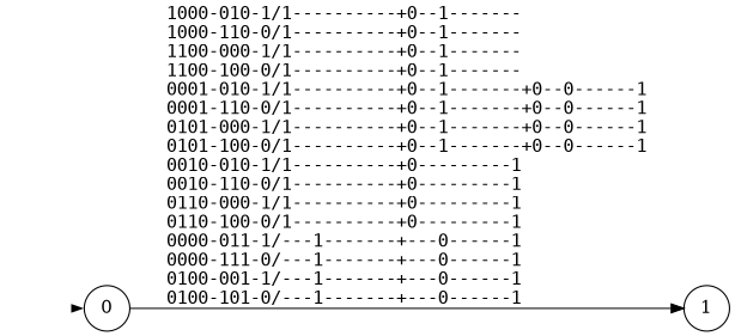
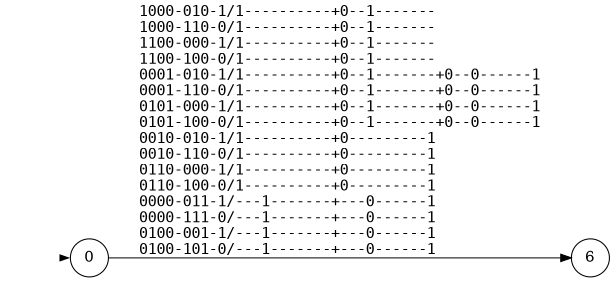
  digraph {
    nodesep=0.2
    rankdir=LR
    ranksep=0.8
    node [shape=circle]
    edge [fontname=mono]
    init [shape=point style=invis]
    n2 [label=0]
-   n3 [label=1]
+   n3 [label=6]
    init -> n2 [penwidth=0]
    n2 -> n3 [label="1000-010-1/1----------+0--1-------\l1000-110-0/1----------+0--1-------\l1100-000-1/1----------+0--1-------\l1100-100-0/1----------+0--1-------\l0001-010-1/1----------+0--1-------+0--0------1\l0001-110-0/1----------+0--1-------+0--0------1\l0101-000-1/1----------+0--1-------+0--0------1\l0101-100-0/1----------+0--1-------+0--0------1\l0010-010-1/1----------+0---------1\l0010-110-0/1----------+0---------1\l0110-000-1/1----------+0---------1\l0110-100-0/1----------+0---------1\l0000-011-1/---1-------+---0------1\l0000-111-0/---1-------+---0------1\l0100-001-1/---1-------+---0------1\l0100-101-0/---1-------+---0------1\l"]
  }
